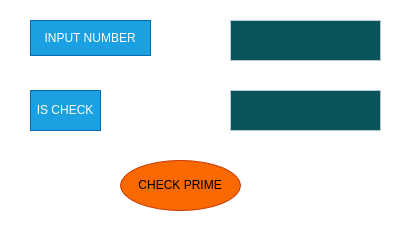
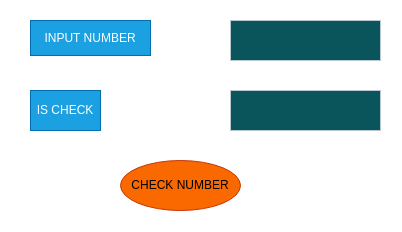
  <mxCell id="0" />
  <mxCell id="1" parent="0" />
  <mxCell id="2" value="" style="rounded=0;whiteSpace=wrap;html=1;labelBackgroundColor=none;fillColor=#09555B;strokeColor=#BAC8D3;fontColor=#EEEEEE;" parent="1" vertex="1"><mxGeometry x="230" y="20" width="150" height="40" as="geometry" /></mxCell>
  <mxCell id="3" value="" style="rounded=0;whiteSpace=wrap;html=1;labelBackgroundColor=none;fillColor=#09555B;strokeColor=#BAC8D3;fontColor=#EEEEEE;" parent="1" vertex="1"><mxGeometry x="230" y="90" width="150" height="40" as="geometry" /></mxCell>
  <mxCell id="4" value="INPUT NUMBER" style="text;html=1;align=center;verticalAlign=middle;resizable=0;points=[];autosize=1;labelBackgroundColor=none;fontColor=#EEEEEE;" parent="1" vertex="1"><mxGeometry x="20" y="25" width="110" height="30" as="geometry" /></mxCell>
  <mxCell id="5" value="IS CHECK" style="rounded=0;whiteSpace=wrap;html=1;labelBackgroundColor=none;fillColor=#1ba1e2;strokeColor=#006EAF;fontColor=#ffffff;" parent="1" vertex="1"><mxGeometry x="30" y="90" width="70" height="40" as="geometry" /></mxCell>
- <mxCell id="6" value="CHECK PRIME" style="ellipse;whiteSpace=wrap;html=1;labelBackgroundColor=none;fillColor=#fa6800;strokeColor=#C73500;fontColor=#000000;" parent="1" vertex="1"><mxGeometry x="120" y="160" width="120" height="50" as="geometry" /></mxCell>
+ <mxCell id="6" value="CHECK NUMBER" style="ellipse;whiteSpace=wrap;html=1;labelBackgroundColor=none;fillColor=#fa6800;strokeColor=#C73500;fontColor=#000000;" parent="1" vertex="1"><mxGeometry x="120" y="160" width="120" height="50" as="geometry" /></mxCell>
  <mxCell id="7" value="INPUT NUMBER" style="rounded=0;whiteSpace=wrap;html=1;fillColor=#1ba1e2;fontColor=#ffffff;strokeColor=#006EAF;" parent="1" vertex="1"><mxGeometry x="30" y="20" width="120" height="35" as="geometry" /></mxCell>
